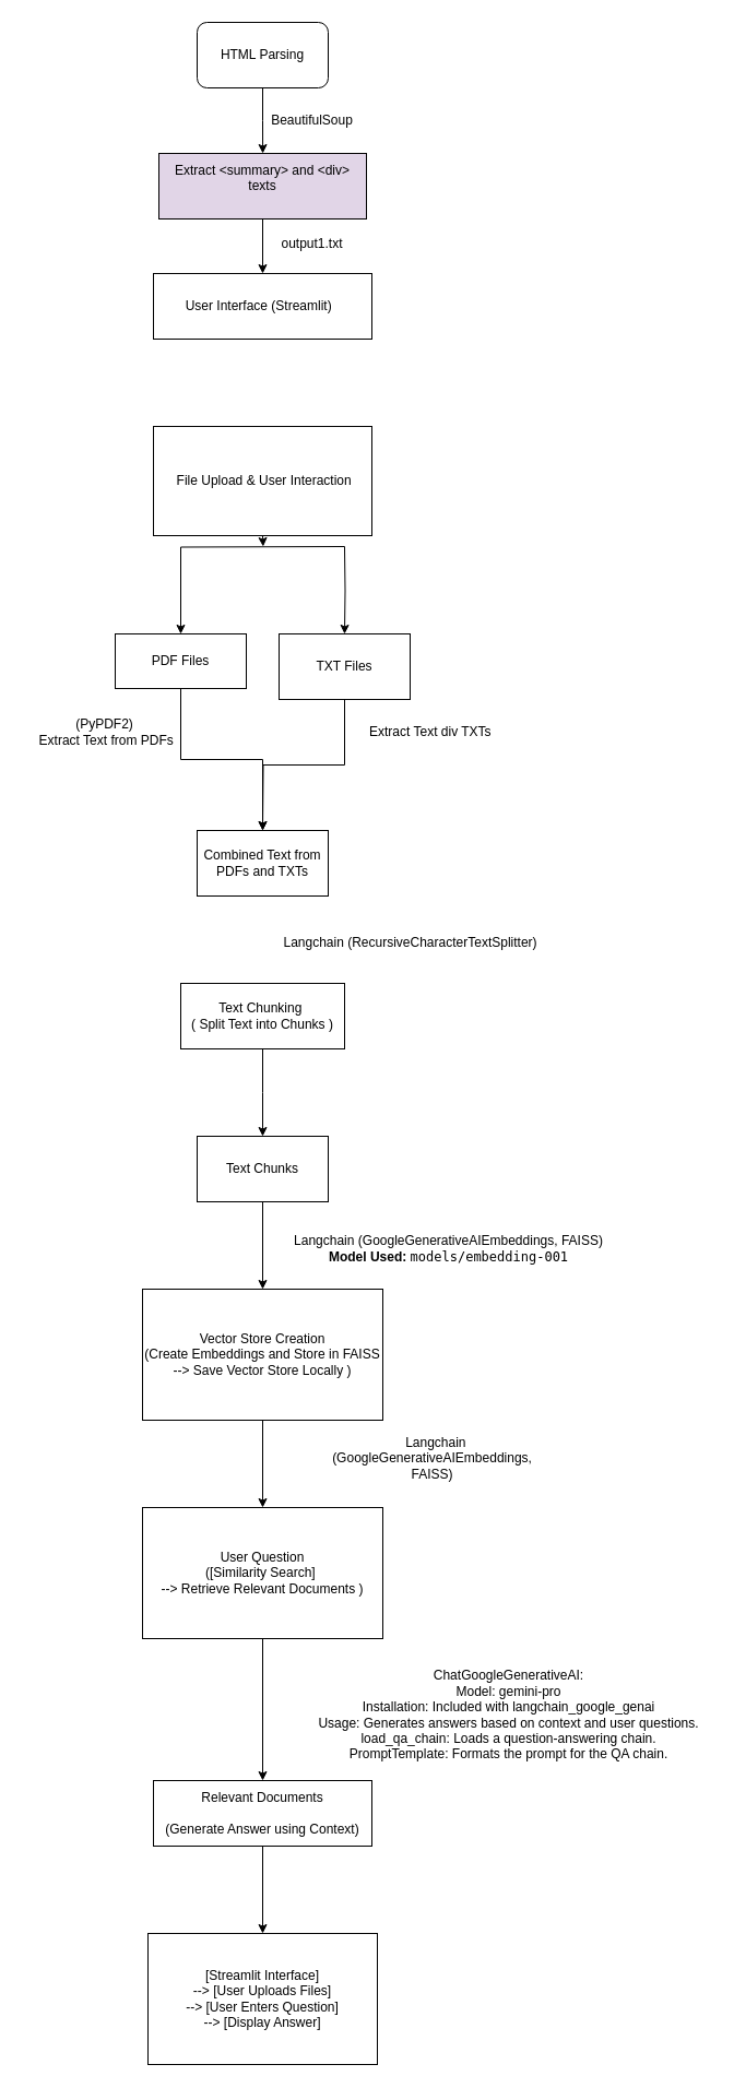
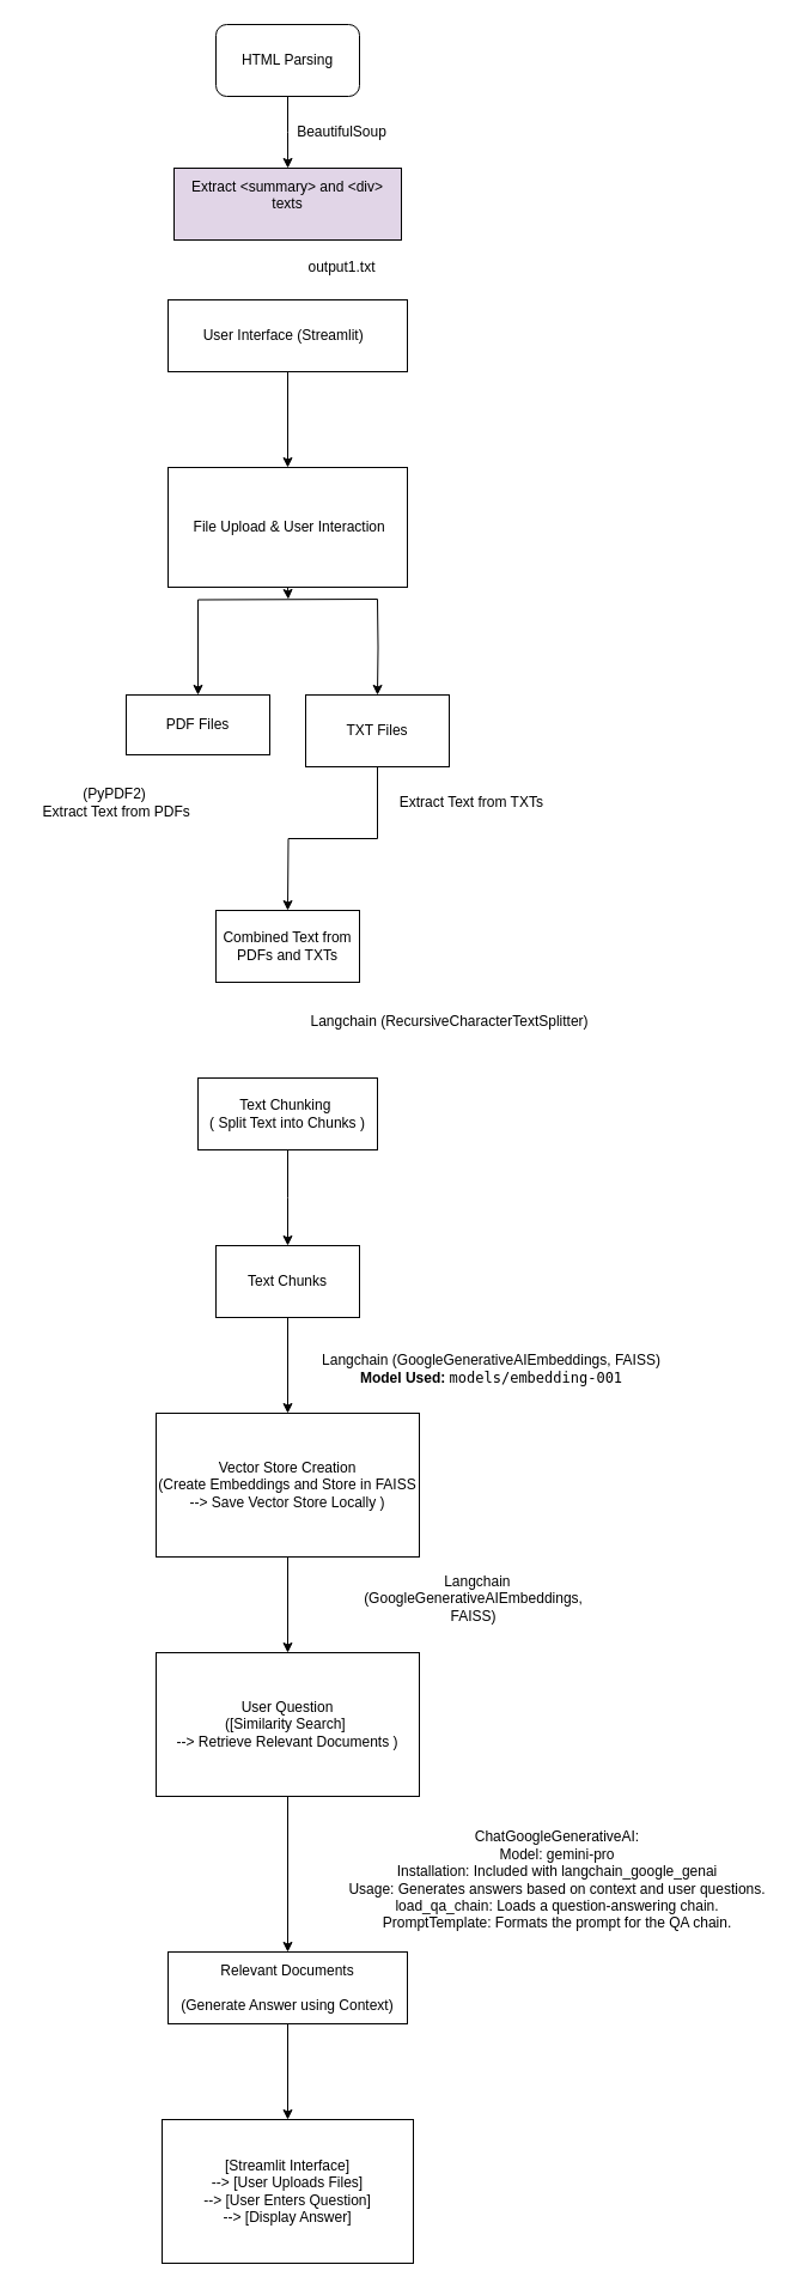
  <mxCell id="0" />
  <mxCell id="1" parent="0" />
+ <mxCell id="2" style="edgeStyle=orthogonalEdgeStyle;rounded=0;orthogonalLoop=1;jettySize=auto;html=1;exitX=0.5;exitY=1;exitDx=0;exitDy=0;entryX=0.5;entryY=0;entryDx=0;entryDy=0;" edge="1" parent="1" source="3" target="7"><mxGeometry relative="1" as="geometry" /></mxCell>
  <mxCell id="3" value="&lt;span class=&quot;hljs-keyword&quot;&gt;User&lt;/span&gt; Interface (Streamlit)&amp;nbsp;&amp;nbsp;" style="whiteSpace=wrap;html=1;" vertex="1" parent="1"><mxGeometry x="140" y="250" width="200" height="60" as="geometry" /></mxCell>
  <mxCell id="4" value="" style="edgeStyle=orthogonalEdgeStyle;rounded=0;orthogonalLoop=1;jettySize=auto;html=1;" edge="1" parent="1" target="9"><mxGeometry relative="1" as="geometry"><mxPoint x="315" y="500" as="sourcePoint" /></mxGeometry></mxCell>
  <mxCell id="5" style="edgeStyle=orthogonalEdgeStyle;rounded=0;orthogonalLoop=1;jettySize=auto;html=1;exitX=0.5;exitY=1;exitDx=0;exitDy=0;entryX=0.5;entryY=0;entryDx=0;entryDy=0;" edge="1" parent="1" target="11"><mxGeometry relative="1" as="geometry"><mxPoint x="315" y="500" as="sourcePoint" /></mxGeometry></mxCell>
  <mxCell id="6" style="edgeStyle=orthogonalEdgeStyle;rounded=0;orthogonalLoop=1;jettySize=auto;html=1;exitX=0.5;exitY=1;exitDx=0;exitDy=0;" edge="1" parent="1" source="7"><mxGeometry relative="1" as="geometry"><mxPoint x="240.412" y="500" as="targetPoint" /></mxGeometry></mxCell>
  <mxCell id="7" value="&amp;nbsp;File Upload &lt;span class=&quot;hljs-operator&quot;&gt;&amp;amp;&lt;/span&gt; &lt;span class=&quot;hljs-keyword&quot;&gt;User&lt;/span&gt; Interaction" style="whiteSpace=wrap;html=1;" vertex="1" parent="1"><mxGeometry x="140" y="390" width="200" height="100" as="geometry" /></mxCell>
  <mxCell id="8" style="edgeStyle=orthogonalEdgeStyle;rounded=0;orthogonalLoop=1;jettySize=auto;html=1;exitX=0.5;exitY=1;exitDx=0;exitDy=0;" edge="1" parent="1" source="9"><mxGeometry relative="1" as="geometry"><mxPoint x="240" y="760" as="targetPoint" /></mxGeometry></mxCell>
  <mxCell id="9" value="TXT Files" style="whiteSpace=wrap;html=1;" vertex="1" parent="1"><mxGeometry x="255" y="580" width="120" height="60" as="geometry" /></mxCell>
- <mxCell id="10" value="" style="edgeStyle=orthogonalEdgeStyle;rounded=0;orthogonalLoop=1;jettySize=auto;html=1;" edge="1" parent="1" source="11" target="17"><mxGeometry relative="1" as="geometry" /></mxCell>
  <mxCell id="11" value="PDF Files" style="whiteSpace=wrap;html=1;" vertex="1" parent="1"><mxGeometry x="105" y="580" width="120" height="50" as="geometry" /></mxCell>
  <mxCell id="12" style="edgeStyle=orthogonalEdgeStyle;rounded=0;orthogonalLoop=1;jettySize=auto;html=1;exitX=0.5;exitY=1;exitDx=0;exitDy=0;" edge="1" parent="1" source="13"><mxGeometry relative="1" as="geometry"><mxPoint x="240.091" y="140" as="targetPoint" /></mxGeometry></mxCell>
  <mxCell id="13" value="HTML Parsing" style="rounded=1;whiteSpace=wrap;html=1;" vertex="1" parent="1"><mxGeometry x="180" y="20" width="120" height="60" as="geometry" /></mxCell>
- <mxCell id="14" value="" style="edgeStyle=orthogonalEdgeStyle;rounded=0;orthogonalLoop=1;jettySize=auto;html=1;" edge="1" parent="1" source="15" target="3"><mxGeometry relative="1" as="geometry" /></mxCell>
  <mxCell id="15" value="Extract &amp;lt;summary&amp;gt; and &amp;lt;div&amp;gt; texts &lt;div&gt;&lt;br/&gt;&lt;/div&gt;" style="rounded=0;whiteSpace=wrap;html=1;fillColor=#e1d5e7;" vertex="1" parent="1"><mxGeometry x="145" y="140" width="190" height="60" as="geometry" /></mxCell>
  <mxCell id="16" value="BeautifulSoup" style="text;html=1;align=center;verticalAlign=middle;resizable=0;points=[];autosize=1;strokeColor=none;fillColor=none;" vertex="1" parent="1"><mxGeometry x="235" y="95" width="100" height="30" as="geometry" /></mxCell>
  <mxCell id="17" value="Combined Text from PDFs and TXTs" style="whiteSpace=wrap;html=1;" vertex="1" parent="1"><mxGeometry x="180" y="760" width="120" height="60" as="geometry" /></mxCell>
  <mxCell id="18" value="output1.txt" style="text;html=1;align=center;verticalAlign=middle;resizable=0;points=[];autosize=1;strokeColor=none;fillColor=none;" vertex="1" parent="1"><mxGeometry x="245" y="208" width="80" height="30" as="geometry" /></mxCell>
  <mxCell id="19" value="(PyPDF2)&lt;br&gt;&amp;nbsp;Extract Text from PDFs" style="text;html=1;align=center;verticalAlign=middle;resizable=0;points=[];autosize=1;strokeColor=none;fillColor=none;" vertex="1" parent="1"><mxGeometry x="20" y="650" width="150" height="40" as="geometry" /></mxCell>
- <mxCell id="20" value="Extract Text div TXTs&amp;nbsp;" style="text;html=1;align=center;verticalAlign=middle;resizable=0;points=[];autosize=1;strokeColor=none;fillColor=none;" vertex="1" parent="1"><mxGeometry x="320" y="655" width="150" height="30" as="geometry" /></mxCell>
+ <mxCell id="20" value="Extract Text from TXTs&amp;nbsp;" style="text;html=1;align=center;verticalAlign=middle;resizable=0;points=[];autosize=1;strokeColor=none;fillColor=none;" vertex="1" parent="1"><mxGeometry x="320" y="655" width="150" height="30" as="geometry" /></mxCell>
  <mxCell id="21" value="" style="edgeStyle=orthogonalEdgeStyle;rounded=0;orthogonalLoop=1;jettySize=auto;html=1;" edge="1" parent="1" source="22"><mxGeometry relative="1" as="geometry"><mxPoint x="240" y="1040" as="targetPoint" /></mxGeometry></mxCell>
  <mxCell id="22" value="Text Chunking&amp;nbsp;&lt;div&gt;( Split Text into Chunks )&lt;/div&gt;" style="whiteSpace=wrap;html=1;" vertex="1" parent="1"><mxGeometry x="165" y="900" width="150" height="60" as="geometry" /></mxCell>
- <mxCell id="23" value=" Langchain (RecursiveCharacterTextSplitter)" style="text;html=1;align=center;verticalAlign=middle;resizable=0;points=[];autosize=1;strokeColor=none;fillColor=none;" vertex="1" parent="1"><mxGeometry x="245" y="848" width="260" height="30" as="geometry" /></mxCell>
+ <mxCell id="23" value=" Langchain (RecursiveCharacterTextSplitter)" style="text;html=1;align=center;verticalAlign=middle;resizable=0;points=[];autosize=1;strokeColor=none;fillColor=none;" vertex="1" parent="1"><mxGeometry x="245" y="838" width="260" height="30" as="geometry" /></mxCell>
  <mxCell id="24" value="" style="edgeStyle=orthogonalEdgeStyle;rounded=0;orthogonalLoop=1;jettySize=auto;html=1;" edge="1" parent="1" source="25" target="27"><mxGeometry relative="1" as="geometry" /></mxCell>
  <mxCell id="25" value="Text Chunks" style="rounded=0;whiteSpace=wrap;html=1;" vertex="1" parent="1"><mxGeometry x="180" y="1040" width="120" height="60" as="geometry" /></mxCell>
  <mxCell id="26" value="" style="edgeStyle=orthogonalEdgeStyle;rounded=0;orthogonalLoop=1;jettySize=auto;html=1;" edge="1" parent="1" source="27" target="30"><mxGeometry relative="1" as="geometry" /></mxCell>
  <mxCell id="27" value="Vector Store Creation&lt;div&gt;(Create Embeddings and Store in FAISS &lt;br/&gt;    --&amp;gt; Save Vector Store Locally )&lt;/div&gt;" style="rounded=0;whiteSpace=wrap;html=1;" vertex="1" parent="1"><mxGeometry x="130" y="1180" width="220" height="120" as="geometry" /></mxCell>
  <mxCell id="28" value="Langchain (GoogleGenerativeAIEmbeddings, FAISS)&lt;div&gt;&lt;strong&gt;Model Used:&lt;/strong&gt; &lt;code&gt;models/embedding-001&lt;/code&gt;&lt;br&gt;&lt;/div&gt;" style="text;html=1;align=center;verticalAlign=middle;resizable=0;points=[];autosize=1;strokeColor=none;fillColor=none;" vertex="1" parent="1"><mxGeometry x="255" y="1123" width="310" height="40" as="geometry" /></mxCell>
  <mxCell id="29" value="" style="edgeStyle=orthogonalEdgeStyle;rounded=0;orthogonalLoop=1;jettySize=auto;html=1;" edge="1" parent="1" source="30" target="33"><mxGeometry relative="1" as="geometry" /></mxCell>
  <mxCell id="30" value="User Question&lt;div&gt;([Similarity Search]&amp;nbsp;&lt;/div&gt;&lt;div&gt;--&amp;gt; Retrieve Relevant Documents )&lt;/div&gt;" style="rounded=0;whiteSpace=wrap;html=1;" vertex="1" parent="1"><mxGeometry x="130" y="1380" width="220" height="120" as="geometry" /></mxCell>
  <mxCell id="31" value="&lt;span style=&quot;text-wrap: wrap;&quot;&gt;&amp;nbsp; Langchain (GoogleGenerativeAIEmbeddings, FAISS)&lt;/span&gt;" style="text;html=1;align=center;verticalAlign=middle;resizable=0;points=[];autosize=1;strokeColor=none;fillColor=none;" vertex="1" parent="1"><mxGeometry x="240" y="1320" width="310" height="30" as="geometry" /></mxCell>
  <mxCell id="32" value="" style="edgeStyle=orthogonalEdgeStyle;rounded=0;orthogonalLoop=1;jettySize=auto;html=1;" edge="1" parent="1" source="33" target="35"><mxGeometry relative="1" as="geometry" /></mxCell>
  <mxCell id="33" value="Relevant Documents&lt;div&gt;&lt;br&gt;(Generate Answer using Context)&lt;/div&gt;" style="whiteSpace=wrap;html=1;rounded=0;" vertex="1" parent="1"><mxGeometry x="140" y="1630" width="200" height="60" as="geometry" /></mxCell>
  <mxCell id="34" value="&lt;div&gt;ChatGoogleGenerativeAI:&lt;/div&gt;&lt;div&gt;Model: gemini-pro&lt;/div&gt;&lt;div&gt;Installation: Included with langchain_google_genai&lt;/div&gt;&lt;div&gt;Usage: Generates answers based on context and user questions.&lt;/div&gt;&lt;div&gt;load_qa_chain: Loads a question-answering chain.&lt;/div&gt;&lt;div&gt;PromptTemplate: Formats the prompt for the QA chain.&lt;/div&gt;" style="text;html=1;align=center;verticalAlign=middle;resizable=0;points=[];autosize=1;strokeColor=none;fillColor=none;" vertex="1" parent="1"><mxGeometry x="280" y="1520" width="370" height="100" as="geometry" /></mxCell>
  <mxCell id="35" value="[Streamlit Interface] &lt;br/&gt;    --&amp;gt; [User Uploads Files]&lt;br/&gt;    --&amp;gt; [User Enters Question]&lt;br/&gt;    --&amp;gt; [Display Answer]" style="rounded=0;whiteSpace=wrap;html=1;" vertex="1" parent="1"><mxGeometry x="135" y="1770" width="210" height="120" as="geometry" /></mxCell>
